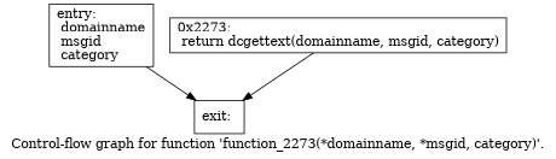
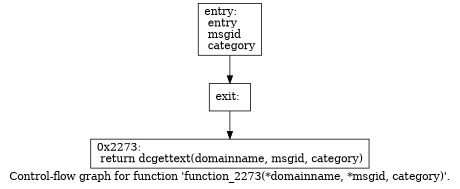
  digraph {
    label="Control-flow graph for function 'function_2273(*domainname, *msgid, category)'."
    node [shape=record]
-   n1 [label="{entry:\l  domainname\l  msgid\l  category\l}"]
+   n1 [label="{entry:\l  entry\l  msgid\l  category\l}"]
    n2 [label="{exit:\l}"]
    n3 [label="{0x2273:\l  return dcgettext(domainname, msgid, category)\l}"]
    n1 -> n2
-   n3 -> n2
+   n2 -> n3
  }
